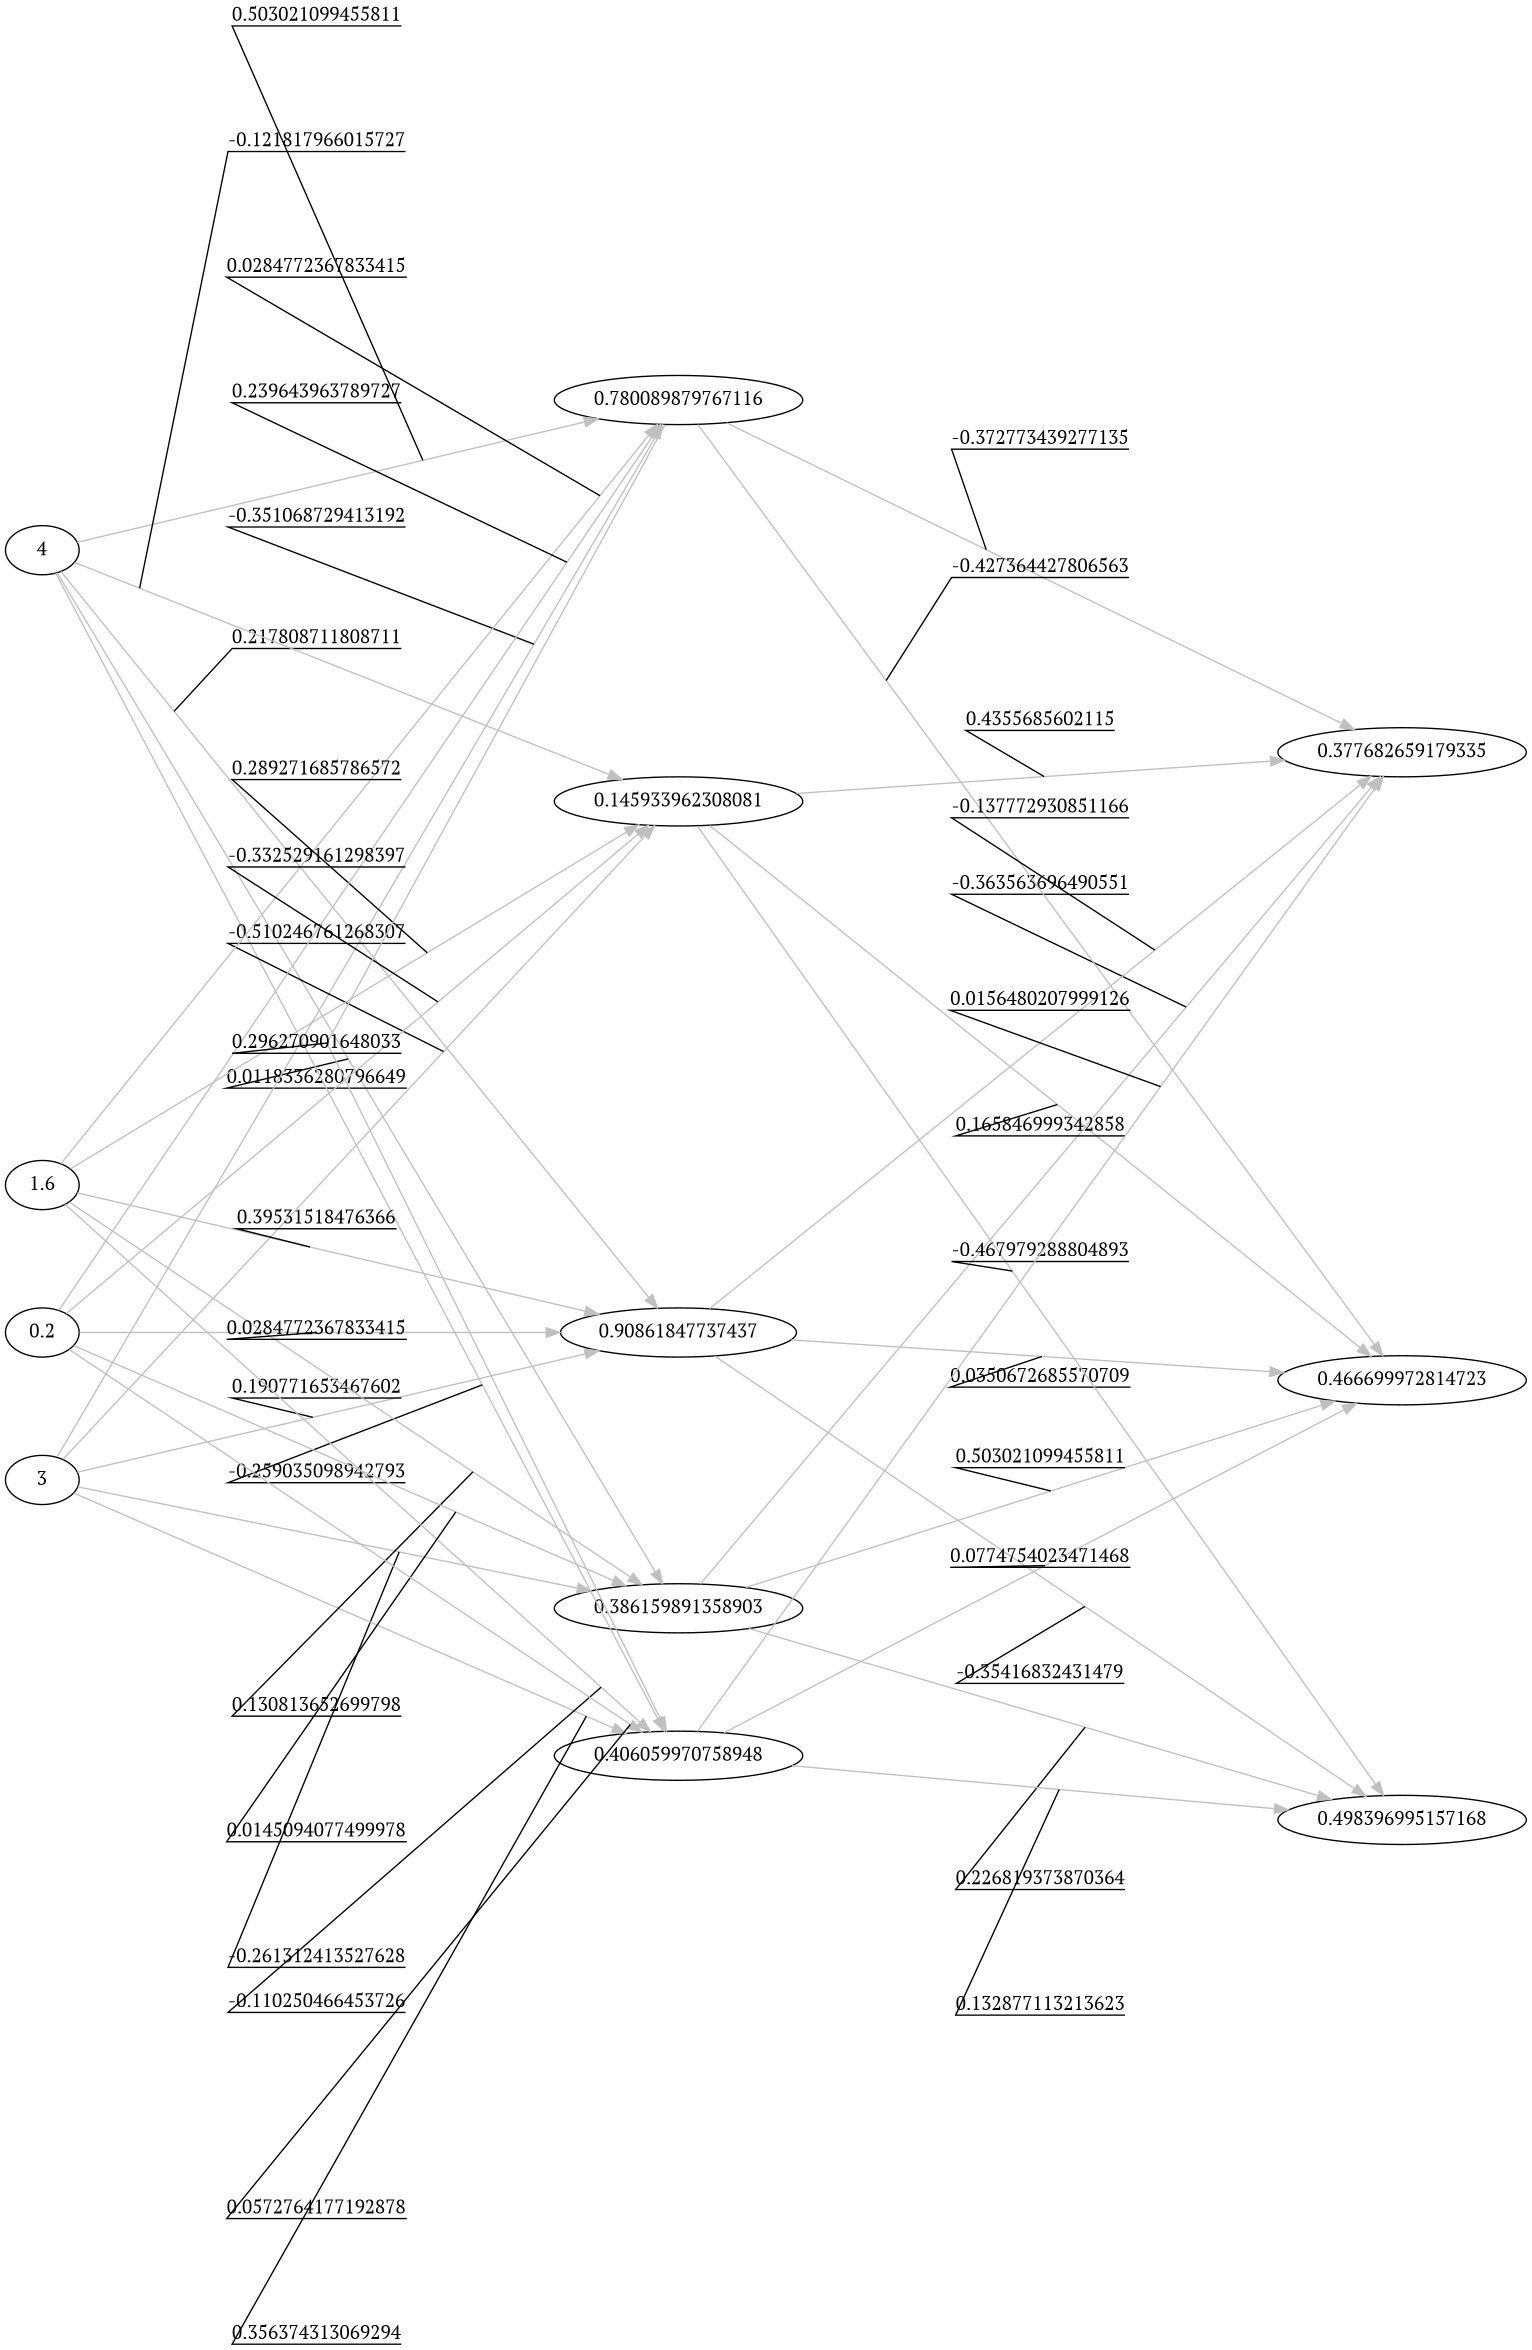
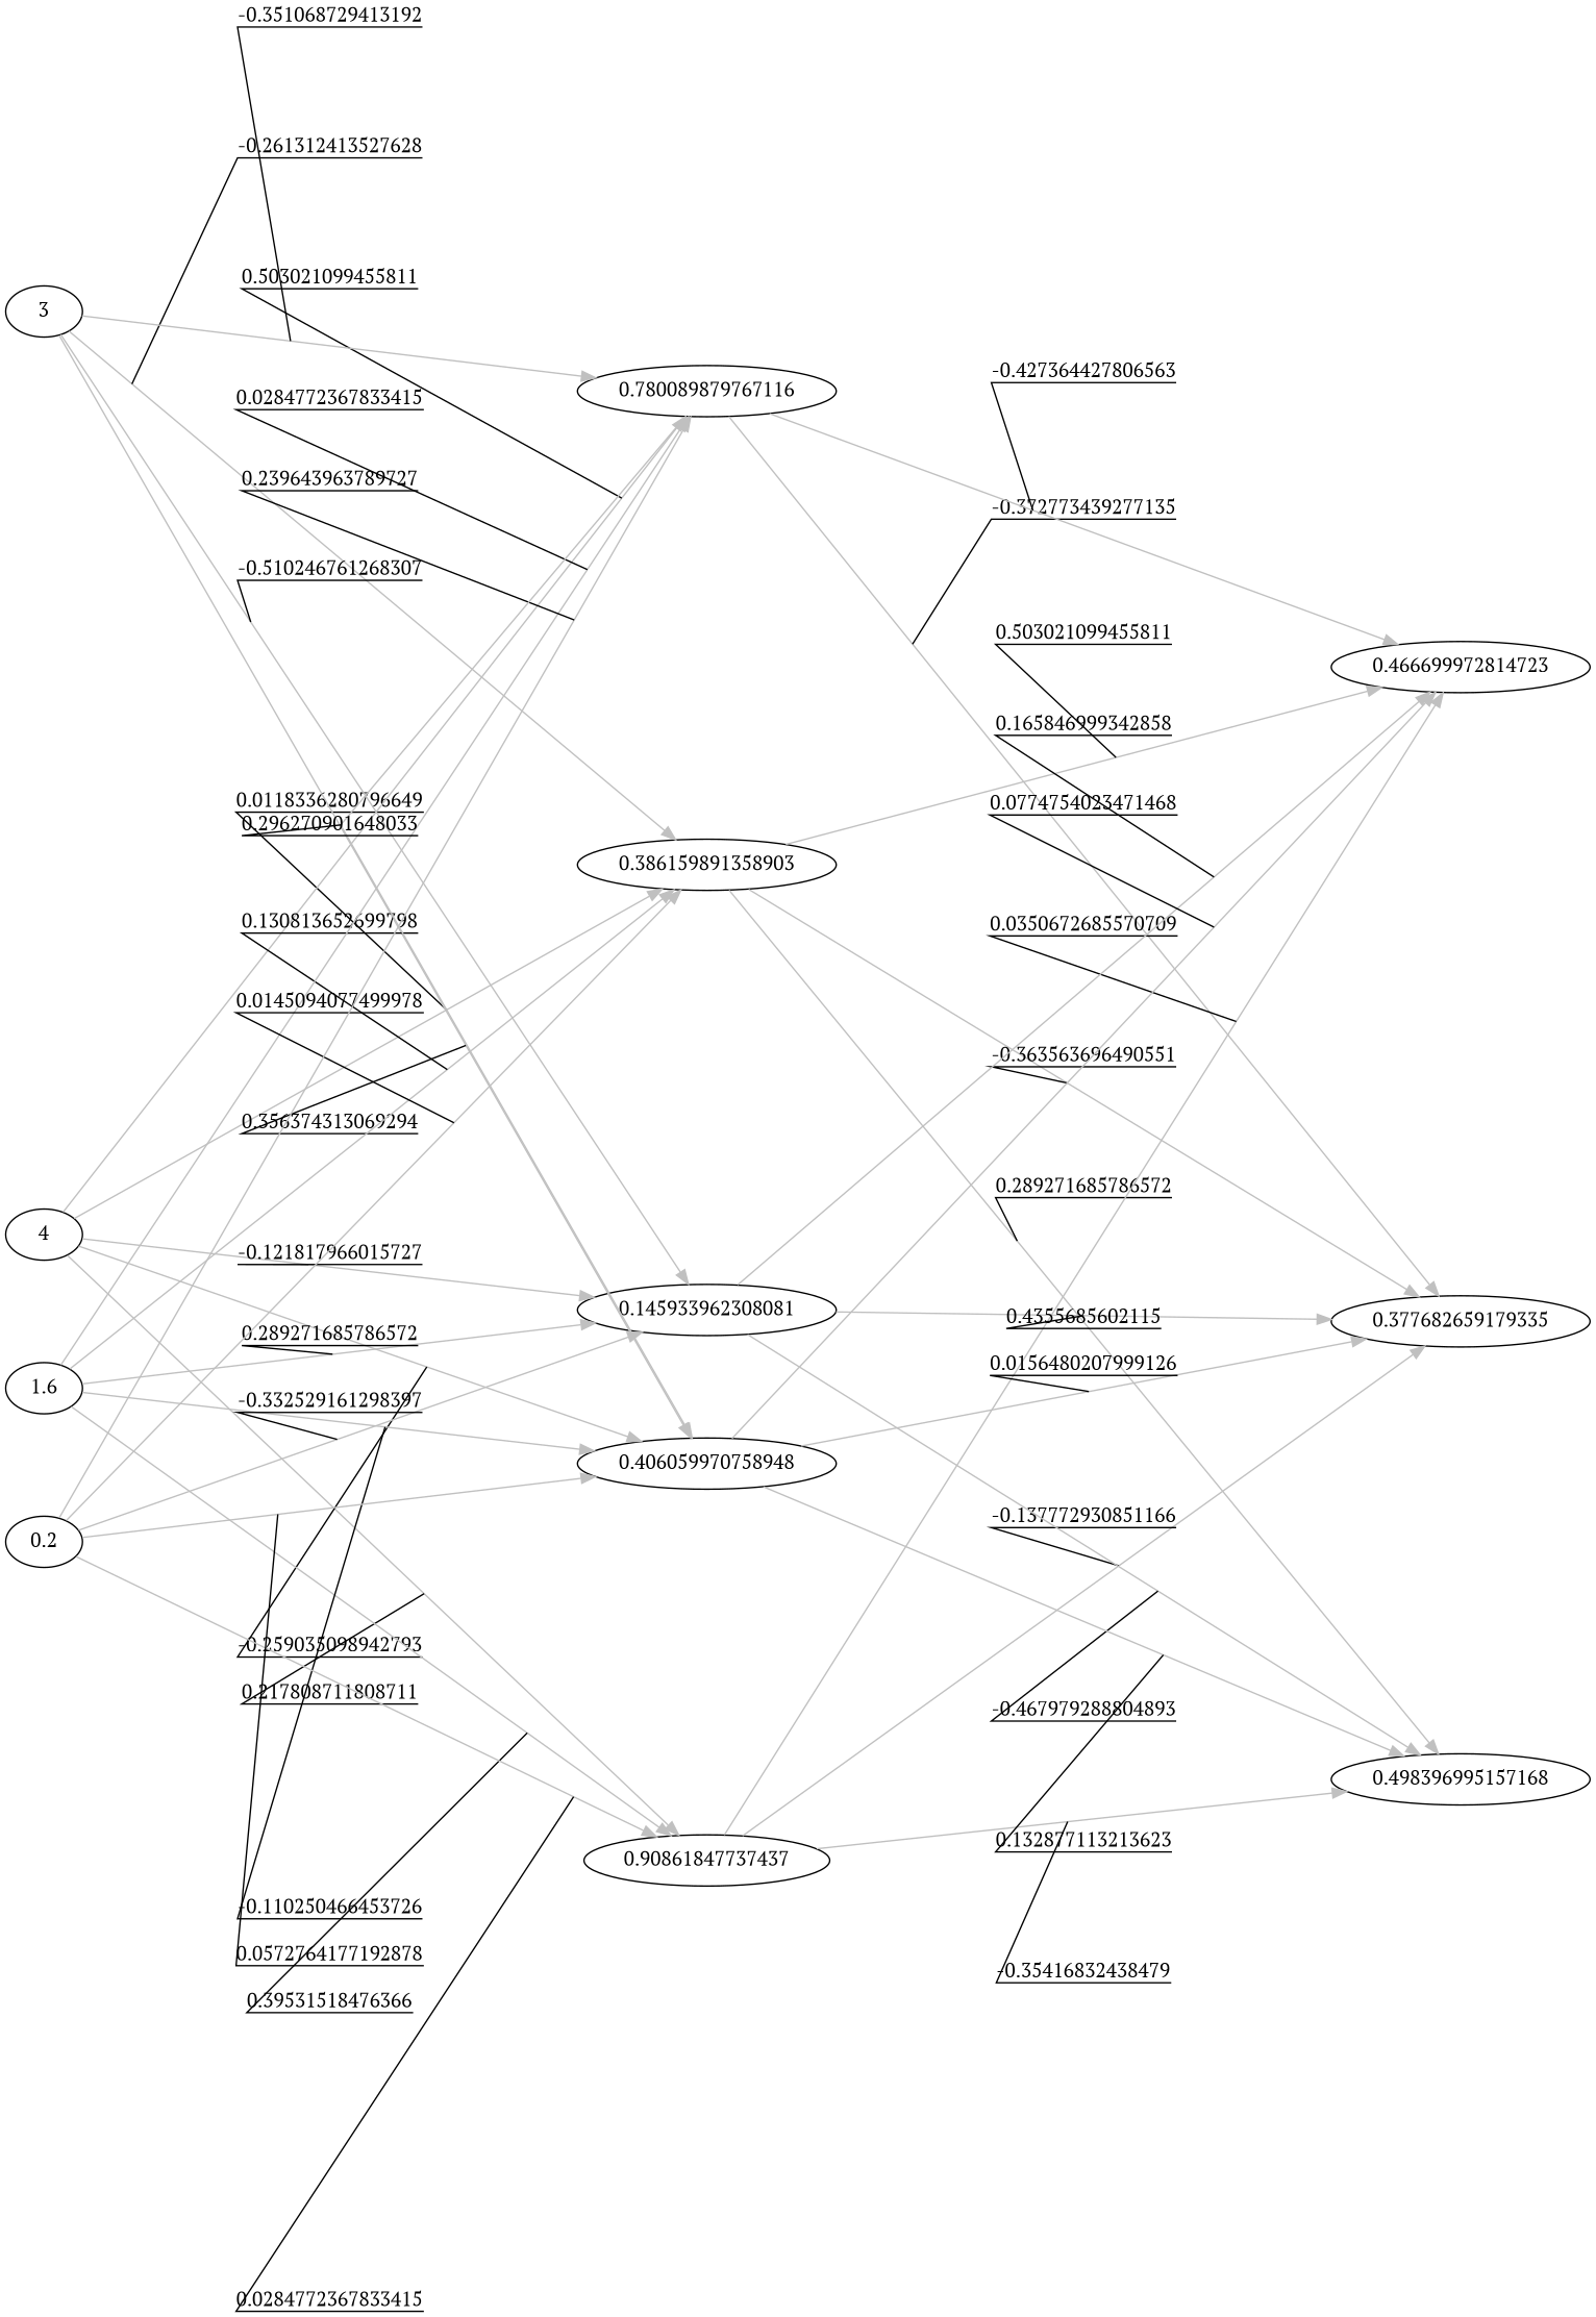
  digraph {
    fontname="PT Serif"
    nodesep=1
    rankdir=LR
    ranksep=3
    splines=line
    node [fontname="PT Serif"]
    edge [color=grey decorate=true fontname="PT Serif"]
    n1 [label=4]
    3
    1.6
    0.2
    0.386159891358903
    0.780089879767116
    0.90861847737437
    0.145933962308081
    0.406059970758948
    0.377682659179335
    0.466699972814723
    0.498396995157168
    subgraph sub_1 {
      rank=same
      n1
      3
      1.6
      0.2
    }
    subgraph sub_2 {
      rank=same
      0.386159891358903
      0.780089879767116
      0.90861847737437
      0.145933962308081
      0.406059970758948
    }
    subgraph sub_3 {
      rank=same
      0.377682659179335
      0.466699972814723
      0.498396995157168
    }
    n1 -> 0.386159891358903 [label=0.0118336280796649]
    n1 -> 0.780089879767116 [label=0.503021099455811]
    n1 -> 0.90861847737437 [label=0.217808711808711]
    n1 -> 0.145933962308081 [label=-0.121817966015727]
    n1 -> 0.406059970758948 [label=-0.259035098942793]
    3 -> 0.386159891358903 [label=-0.261312413527628]
    3 -> 0.780089879767116 [label=-0.351068729413192]
-   3 -> 0.90861847737437 [label=0.190771653467602]
    3 -> 0.145933962308081 [label=-0.510246761268307]
    3 -> 0.406059970758948 [label=0.356374313069294]
    1.6 -> 0.386159891358903 [label=0.130813652699798]
    1.6 -> 0.780089879767116 [label=0.0284772367833415]
    1.6 -> 0.90861847737437 [label=0.39531518476366]
    1.6 -> 0.145933962308081 [label=0.289271685786572]
    1.6 -> 0.406059970758948 [label=-0.110250466453726]
    0.2 -> 0.386159891358903 [label=0.0145094077499978]
    0.2 -> 0.780089879767116 [label=0.239643963789727]
    0.2 -> 0.90861847737437 [label=0.0284772367833415]
    0.2 -> 0.145933962308081 [label=-0.332529161298397]
    0.2 -> 0.406059970758948 [label=0.0572764177192878]
    0.386159891358903 -> 0.377682659179335 [label=-0.363563696490551]
    0.386159891358903 -> 0.466699972814723 [label=0.503021099455811]
-   0.386159891358903 -> 0.498396995157168 [label=0.226819373870364]
+   0.386159891358903 -> 0.498396995157168 [label=0.289271685786572]
    0.780089879767116 -> 0.406059970758948 [label=0.296270901648033]
    0.780089879767116 -> 0.377682659179335 [label=-0.372773439277135]
    0.780089879767116 -> 0.466699972814723 [label=-0.427364427806563]
    0.90861847737437 -> 0.377682659179335 [label=-0.137772930851166]
    0.90861847737437 -> 0.466699972814723 [label=0.0350672685570709]
-   0.90861847737437 -> 0.498396995157168 [label=-0.35416832431479]
+   0.90861847737437 -> 0.498396995157168 [label=-0.35416832438479]
    0.145933962308081 -> 0.377682659179335 [label=0.4355685602115]
    0.145933962308081 -> 0.466699972814723 [label=0.165846999342858]
    0.145933962308081 -> 0.498396995157168 [label=-0.467979288804893]
    0.406059970758948 -> 0.377682659179335 [label=0.0156480207999126]
    0.406059970758948 -> 0.466699972814723 [label=0.0774754023471468]
    0.406059970758948 -> 0.498396995157168 [label=0.132877113213623]
  }
